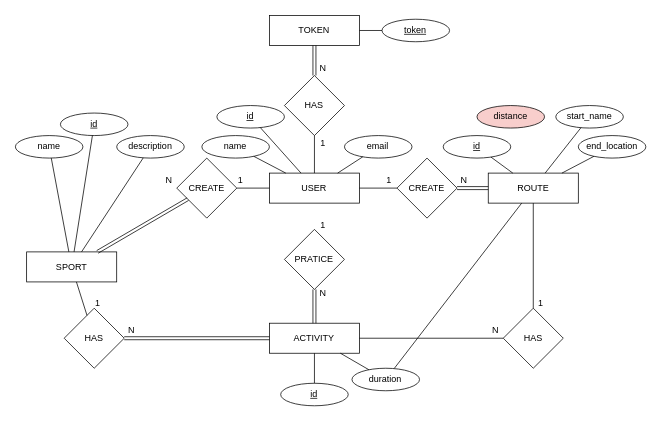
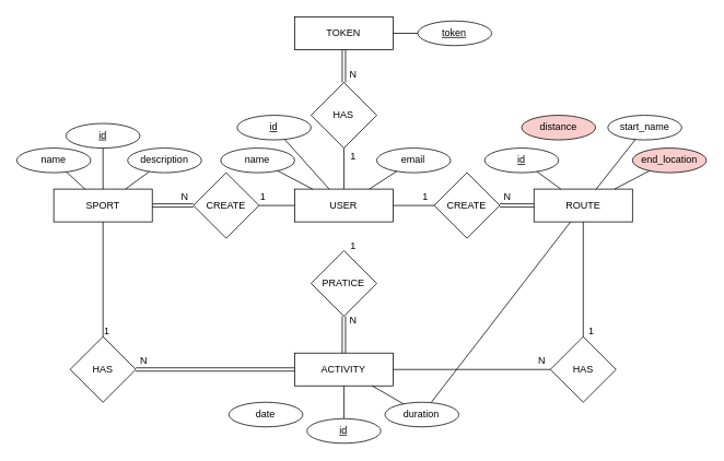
  <mxCell id="0" />
  <mxCell id="1" parent="0" />
  <mxCell id="2" value="USER" style="rounded=0;whiteSpace=wrap;html=1;" parent="1" vertex="1"><mxGeometry x="358.45" y="230" width="120" height="40" as="geometry" /></mxCell>
- <mxCell id="3" value="SPORT" style="rounded=0;whiteSpace=wrap;html=1;" parent="1" vertex="1"><mxGeometry x="35" y="335" width="120" height="40" as="geometry" /></mxCell>
+ <mxCell id="3" value="SPORT" style="rounded=0;whiteSpace=wrap;html=1;" parent="1" vertex="1"><mxGeometry x="65" y="230" width="120" height="40" as="geometry" /></mxCell>
  <mxCell id="4" value="ROUTE" style="rounded=0;whiteSpace=wrap;html=1;" parent="1" vertex="1"><mxGeometry x="650" y="230" width="120" height="40" as="geometry" /></mxCell>
  <mxCell id="5" value="ACTIVITY" style="rounded=0;whiteSpace=wrap;html=1;" parent="1" vertex="1"><mxGeometry x="358.45" y="430" width="120" height="40" as="geometry" /></mxCell>
  <mxCell id="6" value="&lt;u&gt;id&lt;/u&gt;" style="ellipse;whiteSpace=wrap;html=1;" parent="1" vertex="1"><mxGeometry x="288.45" y="140" width="90" height="30" as="geometry" /></mxCell>
  <mxCell id="7" value="name" style="ellipse;whiteSpace=wrap;html=1;" parent="1" vertex="1"><mxGeometry x="268.45" y="180" width="90" height="30" as="geometry" /></mxCell>
  <mxCell id="8" value="email" style="ellipse;whiteSpace=wrap;html=1;" parent="1" vertex="1"><mxGeometry x="458.45" y="180" width="90" height="30" as="geometry" /></mxCell>
  <mxCell id="9" value="" style="endArrow=none;html=1;rounded=0;" parent="1" source="2" target="7" edge="1"><mxGeometry width="50" height="50" relative="1" as="geometry"><mxPoint x="408.45" y="470" as="sourcePoint" /><mxPoint x="349.998" y="208.168" as="targetPoint" /></mxGeometry></mxCell>
  <mxCell id="10" value="" style="endArrow=none;html=1;rounded=0;" parent="1" source="2" target="6" edge="1"><mxGeometry width="50" height="50" relative="1" as="geometry"><mxPoint x="390.268" y="240" as="sourcePoint" /><mxPoint x="347.609" y="217.655" as="targetPoint" /></mxGeometry></mxCell>
  <mxCell id="11" value="" style="endArrow=none;html=1;rounded=0;" parent="1" source="2" target="8" edge="1"><mxGeometry width="50" height="50" relative="1" as="geometry"><mxPoint x="428.45" y="240" as="sourcePoint" /><mxPoint x="428.45" y="180" as="targetPoint" /></mxGeometry></mxCell>
  <mxCell id="12" value="&lt;u&gt;id&lt;/u&gt;" style="ellipse;whiteSpace=wrap;html=1;" parent="1" vertex="1"><mxGeometry x="80" y="150" width="90" height="30" as="geometry" /></mxCell>
  <mxCell id="13" value="name" style="ellipse;whiteSpace=wrap;html=1;" parent="1" vertex="1"><mxGeometry y="180" width="90" height="30" as="geometry" x="20" /></mxCell>
  <mxCell id="14" value="description" style="ellipse;whiteSpace=wrap;html=1;" parent="1" vertex="1"><mxGeometry x="155" y="180" width="90" height="30" as="geometry" /></mxCell>
  <mxCell id="15" value="" style="endArrow=none;html=1;rounded=0;" parent="1" source="3" target="13" edge="1"><mxGeometry width="50" height="50" relative="1" as="geometry"><mxPoint x="102.273" y="80" as="sourcePoint" /><mxPoint x="66.548" y="58.168" as="targetPoint" /></mxGeometry></mxCell>
  <mxCell id="16" value="" style="endArrow=none;html=1;rounded=0;" parent="1" source="3" target="12" edge="1"><mxGeometry width="50" height="50" relative="1" as="geometry"><mxPoint x="102.273" y="280" as="sourcePoint" /><mxPoint x="66.548" y="301.832" as="targetPoint" /></mxGeometry></mxCell>
  <mxCell id="17" value="" style="endArrow=none;html=1;rounded=0;" parent="1" source="3" target="14" edge="1"><mxGeometry width="50" height="50" relative="1" as="geometry"><mxPoint x="135" y="280" as="sourcePoint" /><mxPoint x="193.452" y="291.832" as="targetPoint" /></mxGeometry></mxCell>
  <mxCell id="18" value="&lt;u&gt;id&lt;/u&gt;" style="ellipse;whiteSpace=wrap;html=1;" parent="1" vertex="1"><mxGeometry x="590" y="180" width="90" height="30" as="geometry" /></mxCell>
  <mxCell id="19" value="start_name" style="ellipse;whiteSpace=wrap;html=1;" parent="1" vertex="1"><mxGeometry x="740" y="140" width="90" height="30" as="geometry" /></mxCell>
- <mxCell id="20" value="end_location" style="ellipse;whiteSpace=wrap;html=1;" parent="1" vertex="1"><mxGeometry x="770" y="180" width="90" height="30" as="geometry" /></mxCell>
+ <mxCell id="20" value="end_location" style="ellipse;whiteSpace=wrap;html=1;fillColor=#f8cecc;" parent="1" vertex="1"><mxGeometry x="770" y="180" width="90" height="30" as="geometry" /></mxCell>
  <mxCell id="21" value="distance" style="ellipse;whiteSpace=wrap;html=1;fillColor=#f8cecc;" parent="1" vertex="1"><mxGeometry x="635" y="140" width="90" height="30" as="geometry" /></mxCell>
  <mxCell id="22" value="" style="endArrow=none;html=1;rounded=0;" parent="1" source="4" target="18" edge="1"><mxGeometry width="50" height="50" relative="1" as="geometry"><mxPoint x="432.727" y="240" as="sourcePoint" /><mxPoint x="468.452" y="218.168" as="targetPoint" /></mxGeometry></mxCell>
  <mxCell id="23" value="" style="endArrow=none;html=1;rounded=0;" parent="1" source="4" target="28" edge="1"><mxGeometry width="50" height="50" relative="1" as="geometry"><mxPoint x="710" y="240" as="sourcePoint" /><mxPoint x="671.494" y="218.956" as="targetPoint" /></mxGeometry></mxCell>
  <mxCell id="24" value="" style="endArrow=none;html=1;rounded=0;" parent="1" source="4" target="19" edge="1"><mxGeometry width="50" height="50" relative="1" as="geometry"><mxPoint x="720" y="250" as="sourcePoint" /><mxPoint x="695.258" y="179.897" as="targetPoint" /></mxGeometry></mxCell>
  <mxCell id="25" value="" style="endArrow=none;html=1;rounded=0;" parent="1" source="4" target="20" edge="1"><mxGeometry width="50" height="50" relative="1" as="geometry"><mxPoint x="713.684" y="240" as="sourcePoint" /><mxPoint x="694.711" y="179.918" as="targetPoint" /></mxGeometry></mxCell>
  <mxCell id="26" value="&lt;u&gt;id&lt;/u&gt;" style="ellipse;whiteSpace=wrap;html=1;" parent="1" vertex="1"><mxGeometry x="373.45" y="510" width="90" height="30" as="geometry" /></mxCell>
+ <mxCell id="27" value="date" style="ellipse;whiteSpace=wrap;html=1;" parent="1" vertex="1"><mxGeometry x="278.45" y="490" width="90" height="30" as="geometry" /></mxCell>
  <mxCell id="28" value="duration" style="ellipse;whiteSpace=wrap;html=1;" parent="1" vertex="1"><mxGeometry x="468.45" y="490" width="90" height="30" as="geometry" /></mxCell>
  <mxCell id="29" value="" style="endArrow=none;html=1;rounded=0;" parent="1" source="5" target="26" edge="1"><mxGeometry width="50" height="50" relative="1" as="geometry"><mxPoint x="108.45" y="480" as="sourcePoint" /><mxPoint x="108.45" y="520" as="targetPoint" /></mxGeometry></mxCell>
  <mxCell id="30" value="" style="endArrow=none;html=1;rounded=0;" parent="1" source="5" target="28" edge="1"><mxGeometry width="50" height="50" relative="1" as="geometry"><mxPoint x="390.268" y="480" as="sourcePoint" /><mxPoint x="347.609" y="502.345" as="targetPoint" /></mxGeometry></mxCell>
  <mxCell id="31" value="CREATE" style="rhombus;whiteSpace=wrap;html=1;" parent="1" vertex="1"><mxGeometry x="235" y="210" width="80" height="80" as="geometry" /></mxCell>
  <mxCell id="32" value="" style="endArrow=none;html=1;rounded=0;shape=link;" parent="1" source="31" target="3" edge="1"><mxGeometry width="50" height="50" relative="1" as="geometry"><mxPoint x="105" y="120" as="sourcePoint" /><mxPoint x="105" y="140" as="targetPoint" /></mxGeometry></mxCell>
  <mxCell id="33" value="1" style="text;html=1;strokeColor=none;fillColor=none;align=center;verticalAlign=middle;whiteSpace=wrap;rounded=0;" parent="1" vertex="1"><mxGeometry x="310" y="225" width="20" height="30" as="geometry" /></mxCell>
  <mxCell id="34" value="N" style="text;html=1;strokeColor=none;fillColor=none;align=center;verticalAlign=middle;whiteSpace=wrap;rounded=0;" parent="1" vertex="1"><mxGeometry x="215" y="225" width="20" height="30" as="geometry" /></mxCell>
  <mxCell id="35" value="CREATE" style="rhombus;whiteSpace=wrap;html=1;" parent="1" vertex="1"><mxGeometry x="528.45" y="210" width="80" height="80" as="geometry" /></mxCell>
  <mxCell id="36" value="" style="endArrow=none;html=1;rounded=0;" parent="1" source="2" target="35" edge="1"><mxGeometry width="50" height="50" relative="1" as="geometry"><mxPoint x="242.727" y="240" as="sourcePoint" /><mxPoint x="278.452" y="218.168" as="targetPoint" /></mxGeometry></mxCell>
  <mxCell id="37" value="" style="endArrow=none;html=1;rounded=0;exitX=1;exitY=0.5;exitDx=0;exitDy=0;shape=link;" parent="1" source="35" target="4" edge="1"><mxGeometry width="50" height="50" relative="1" as="geometry"><mxPoint x="560" y="250" as="sourcePoint" /><mxPoint x="490" y="260" as="targetPoint" /></mxGeometry></mxCell>
  <mxCell id="38" value="1" style="text;html=1;strokeColor=none;fillColor=none;align=center;verticalAlign=middle;whiteSpace=wrap;rounded=0;" parent="1" vertex="1"><mxGeometry x="508.45" y="230" width="20" height="20" as="geometry" /></mxCell>
  <mxCell id="39" value="N" style="text;html=1;strokeColor=none;fillColor=none;align=center;verticalAlign=middle;whiteSpace=wrap;rounded=0;" parent="1" vertex="1"><mxGeometry x="608.45" y="230" width="20" height="20" as="geometry" /></mxCell>
  <mxCell id="40" value="PRATICE" style="rhombus;whiteSpace=wrap;html=1;" parent="1" vertex="1"><mxGeometry x="378.45" y="305" width="80" height="80" as="geometry" /></mxCell>
  <mxCell id="41" value="" style="endArrow=none;html=1;rounded=0;shape=link;" parent="1" source="40" target="5" edge="1"><mxGeometry width="50" height="50" relative="1" as="geometry"><mxPoint x="294" y="280" as="sourcePoint" /><mxPoint x="404.815" y="345.185" as="targetPoint" /></mxGeometry></mxCell>
  <mxCell id="42" value="1" style="text;html=1;strokeColor=none;fillColor=none;align=center;verticalAlign=middle;whiteSpace=wrap;rounded=0;" parent="1" vertex="1"><mxGeometry x="420" y="290" width="20" height="20" as="geometry" /></mxCell>
  <mxCell id="43" value="N" style="text;html=1;strokeColor=none;fillColor=none;align=center;verticalAlign=middle;whiteSpace=wrap;rounded=0;" parent="1" vertex="1"><mxGeometry x="420" y="380" width="20" height="20" as="geometry" /></mxCell>
  <mxCell id="44" value="" style="endArrow=none;html=1;rounded=0;" parent="1" source="2" target="31" edge="1"><mxGeometry width="50" height="50" relative="1" as="geometry"><mxPoint x="225" y="260" as="sourcePoint" /><mxPoint x="165" y="260" as="targetPoint" /></mxGeometry></mxCell>
  <mxCell id="45" value="HAS" style="rhombus;whiteSpace=wrap;html=1;" parent="1" vertex="1"><mxGeometry x="85" y="410" width="80" height="80" as="geometry" /></mxCell>
  <mxCell id="46" value="" style="endArrow=none;html=1;rounded=0;strokeColor=default;" parent="1" source="45" target="3" edge="1"><mxGeometry width="50" height="50" relative="1" as="geometry"><mxPoint x="135" y="240" as="sourcePoint" /><mxPoint x="135" y="190" as="targetPoint" /></mxGeometry></mxCell>
  <mxCell id="47" value="" style="endArrow=none;html=1;rounded=0;shape=link;" parent="1" source="45" target="5" edge="1"><mxGeometry width="50" height="50" relative="1" as="geometry"><mxPoint x="105" y="420" as="sourcePoint" /><mxPoint x="105" y="280" as="targetPoint" /></mxGeometry></mxCell>
  <mxCell id="48" value="1" style="text;html=1;strokeColor=none;fillColor=none;align=center;verticalAlign=middle;whiteSpace=wrap;rounded=0;" parent="1" vertex="1"><mxGeometry x="120" y="390" width="20" height="25" as="geometry" /></mxCell>
  <mxCell id="49" value="N" style="text;html=1;strokeColor=none;fillColor=none;align=center;verticalAlign=middle;whiteSpace=wrap;rounded=0;" parent="1" vertex="1"><mxGeometry x="165" y="430" width="20" height="20" as="geometry" /></mxCell>
  <mxCell id="50" value="HAS" style="rhombus;whiteSpace=wrap;html=1;" parent="1" vertex="1"><mxGeometry x="670" y="410" width="80" height="80" as="geometry" /></mxCell>
  <mxCell id="51" value="" style="endArrow=none;html=1;rounded=0;" parent="1" source="5" target="50" edge="1"><mxGeometry width="50" height="50" relative="1" as="geometry"><mxPoint x="95" y="460" as="sourcePoint" /><mxPoint x="318.45" y="460" as="targetPoint" /></mxGeometry></mxCell>
  <mxCell id="52" value="" style="endArrow=none;html=1;rounded=0;" parent="1" source="50" target="4" edge="1"><mxGeometry width="50" height="50" relative="1" as="geometry"><mxPoint x="438.45" y="460" as="sourcePoint" /><mxPoint x="680" y="460" as="targetPoint" /></mxGeometry></mxCell>
  <mxCell id="53" value="1" style="text;html=1;strokeColor=none;fillColor=none;align=center;verticalAlign=middle;whiteSpace=wrap;rounded=0;" parent="1" vertex="1"><mxGeometry x="710" y="390" width="20" height="25" as="geometry" /></mxCell>
  <mxCell id="54" value="N" style="text;html=1;strokeColor=none;fillColor=none;align=center;verticalAlign=middle;whiteSpace=wrap;rounded=0;" parent="1" vertex="1"><mxGeometry x="650" y="430" width="20" height="20" as="geometry" /></mxCell>
  <mxCell id="55" value="HAS" style="rhombus;whiteSpace=wrap;html=1;" vertex="1" parent="1"><mxGeometry x="378.45" y="100" width="80" height="80" as="geometry" /></mxCell>
  <mxCell id="56" value="TOKEN" style="rounded=0;whiteSpace=wrap;html=1;" vertex="1" parent="1"><mxGeometry x="358.45" y="20" width="120" height="40" as="geometry" /></mxCell>
  <mxCell id="57" value="" style="endArrow=none;html=1;rounded=0;" edge="1" parent="1" source="55" target="2"><mxGeometry width="50" height="50" relative="1" as="geometry"><mxPoint x="488.45" y="260" as="sourcePoint" /><mxPoint x="538.45" y="260" as="targetPoint" /></mxGeometry></mxCell>
  <mxCell id="58" value="" style="endArrow=none;html=1;rounded=0;shape=link;" edge="1" parent="1" source="55" target="56"><mxGeometry width="50" height="50" relative="1" as="geometry"><mxPoint x="428.45" y="190" as="sourcePoint" /><mxPoint x="428.45" y="240" as="targetPoint" /></mxGeometry></mxCell>
  <mxCell id="59" value="1" style="text;html=1;strokeColor=none;fillColor=none;align=center;verticalAlign=middle;whiteSpace=wrap;rounded=0;" vertex="1" parent="1"><mxGeometry x="420" y="180" width="20" height="20" as="geometry" /></mxCell>
  <mxCell id="60" value="N" style="text;html=1;strokeColor=none;fillColor=none;align=center;verticalAlign=middle;whiteSpace=wrap;rounded=0;" vertex="1" parent="1"><mxGeometry x="420" y="80" width="20" height="20" as="geometry" /></mxCell>
  <mxCell id="61" value="&lt;u&gt;token&lt;/u&gt;" style="ellipse;whiteSpace=wrap;html=1;" vertex="1" parent="1"><mxGeometry x="508.45" y="25" width="90" height="30" as="geometry" /></mxCell>
  <mxCell id="62" value="" style="endArrow=none;html=1;rounded=0;" edge="1" parent="1" source="56" target="61"><mxGeometry width="50" height="50" relative="1" as="geometry"><mxPoint x="410.555" y="240" as="sourcePoint" /><mxPoint x="356.311" y="179.374" as="targetPoint" /></mxGeometry></mxCell>
